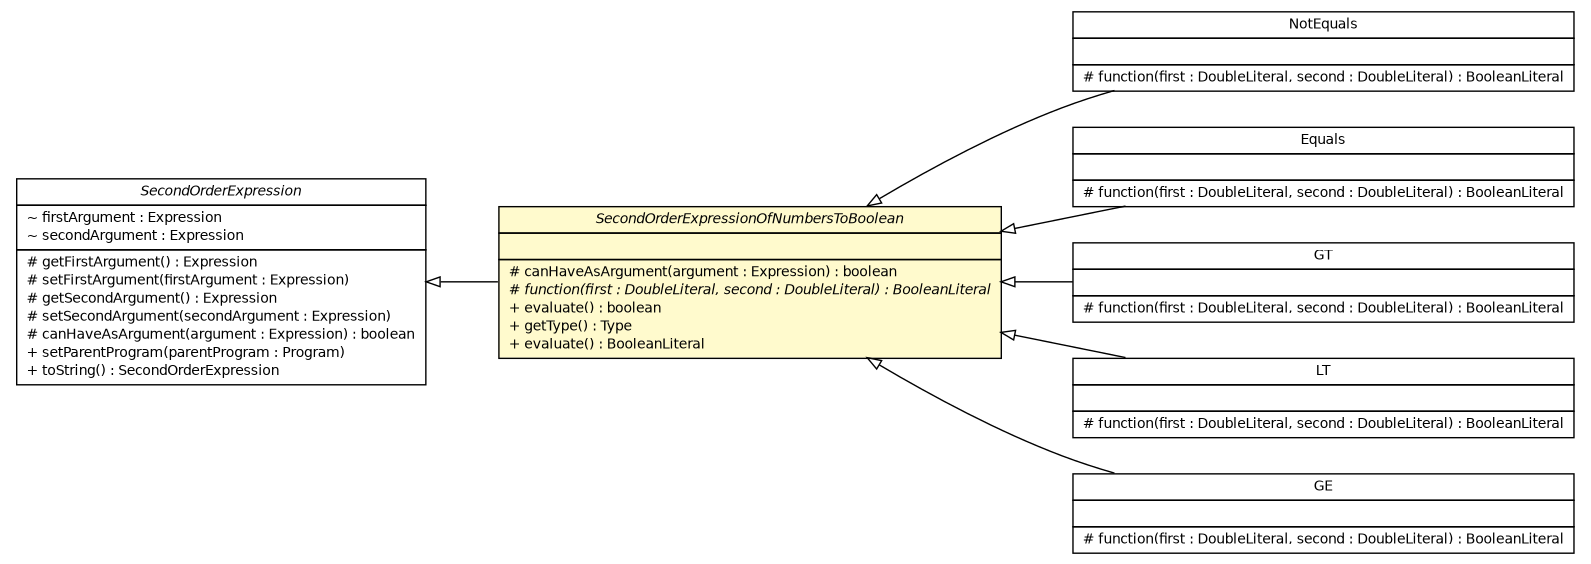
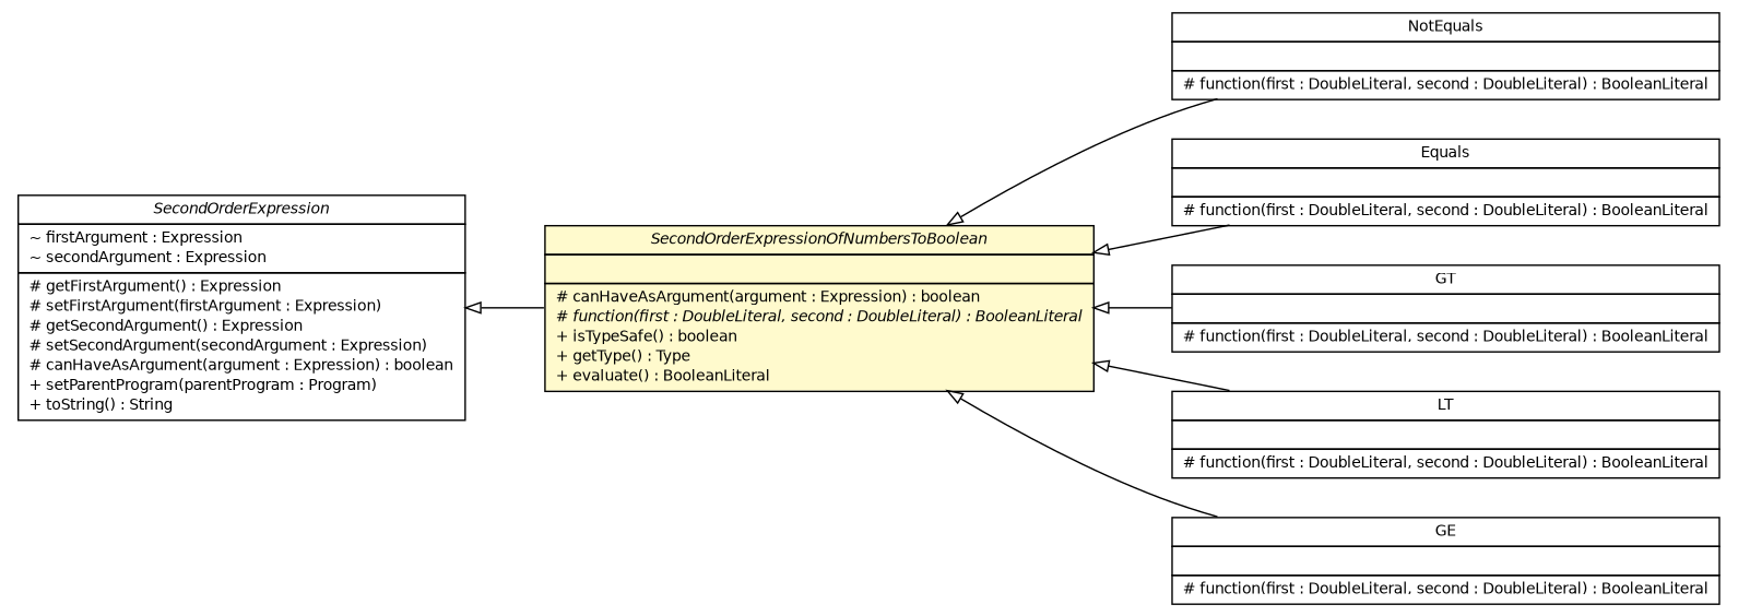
  digraph {
    nodesep=0.25
    rankdir=LR
    ranksep=0.5
    node [fontcolor=black fontname=Helvetica fontsize=10.0 shape=plaintext]
    edge [arrowtail=empty dir=back fontname=Helvetica fontsize=10 headport=p labelfontname=Helvetica labelfontsize=10 tailport=p]
    n1 [label=<<table title="model.programs.parsing.language.expression.second_order.NotEquals" border="0" cellborder="1" cellspacing="0" cellpadding="2" port="p" href="./NotEquals.html"> 		<tr><td><table border="0" cellspacing="0" cellpadding="1"> <tr><td align="center" balign="center"> NotEquals </td></tr> 		</table></td></tr> 		<tr><td><table border="0" cellspacing="0" cellpadding="1"> <tr><td align="left" balign="left">  </td></tr> 		</table></td></tr> 		<tr><td><table border="0" cellspacing="0" cellpadding="1"> <tr><td align="left" balign="left"> # function(first : DoubleLiteral, second : DoubleLiteral) : BooleanLiteral </td></tr> 		</table></td></tr> 		</table>>]
    n2 [label=<<table title="model.programs.parsing.language.expression.second_order.Equals" border="0" cellborder="1" cellspacing="0" cellpadding="2" port="p" href="./Equals.html"> 		<tr><td><table border="0" cellspacing="0" cellpadding="1"> <tr><td align="center" balign="center"> Equals </td></tr> 		</table></td></tr> 		<tr><td><table border="0" cellspacing="0" cellpadding="1"> <tr><td align="left" balign="left">  </td></tr> 		</table></td></tr> 		<tr><td><table border="0" cellspacing="0" cellpadding="1"> <tr><td align="left" balign="left"> # function(first : DoubleLiteral, second : DoubleLiteral) : BooleanLiteral </td></tr> 		</table></td></tr> 		</table>>]
-   n3 [label=<<table title="model.programs.parsing.language.expression.second_order.SecondOrderExpression" border="0" cellborder="1" cellspacing="0" cellpadding="2" port="p" href="./SecondOrderExpression.html"> 		<tr><td><table border="0" cellspacing="0" cellpadding="1"> <tr><td align="center" balign="center"><font face="Helvetica-Oblique"> SecondOrderExpression </font></td></tr> 		</table></td></tr> 		<tr><td><table border="0" cellspacing="0" cellpadding="1"> <tr><td align="left" balign="left"> ~ firstArgument : Expression </td></tr> <tr><td align="left" balign="left"> ~ secondArgument : Expression </td></tr> 		</table></td></tr> 		<tr><td><table border="0" cellspacing="0" cellpadding="1"> <tr><td align="left" balign="left"> # getFirstArgument() : Expression </td></tr> <tr><td align="left" balign="left"> # setFirstArgument(firstArgument : Expression) </td></tr> <tr><td align="left" balign="left"> # getSecondArgument() : Expression </td></tr> <tr><td align="left" balign="left"> # setSecondArgument(secondArgument : Expression) </td></tr> <tr><td align="left" balign="left"> # canHaveAsArgument(argument : Expression) : boolean </td></tr> <tr><td align="left" balign="left"> + setParentProgram(parentProgram : Program) </td></tr> <tr><td align="left" balign="left"> + toString() : SecondOrderExpression </td></tr> 		</table></td></tr> 		</table>>]
-   n4 [label=<<table title="model.programs.parsing.language.expression.second_order.SecondOrderExpressionOfNumbersToBoolean" border="0" cellborder="1" cellspacing="0" cellpadding="2" port="p" bgcolor="lemonChiffon" href="./SecondOrderExpressionOfNumbersToBoolean.html"> 		<tr><td><table border="0" cellspacing="0" cellpadding="1"> <tr><td align="center" balign="center"><font face="Helvetica-Oblique"> SecondOrderExpressionOfNumbersToBoolean </font></td></tr> 		</table></td></tr> 		<tr><td><table border="0" cellspacing="0" cellpadding="1"> <tr><td align="left" balign="left">  </td></tr> 		</table></td></tr> 		<tr><td><table border="0" cellspacing="0" cellpadding="1"> <tr><td align="left" balign="left"> # canHaveAsArgument(argument : Expression) : boolean </td></tr> <tr><td align="left" balign="left"><font face="Helvetica-Oblique" point-size="10.0"> # function(first : DoubleLiteral, second : DoubleLiteral) : BooleanLiteral </font></td></tr> <tr><td align="left" balign="left"> + evaluate() : boolean </td></tr> <tr><td align="left" balign="left"> + getType() : Type </td></tr> <tr><td align="left" balign="left"> + evaluate() : BooleanLiteral </td></tr> 		</table></td></tr> 		</table>>]
+   n3 [label=<<table title="model.programs.parsing.language.expression.second_order.SecondOrderExpression" border="0" cellborder="1" cellspacing="0" cellpadding="2" port="p" href="./SecondOrderExpression.html"> 		<tr><td><table border="0" cellspacing="0" cellpadding="1"> <tr><td align="center" balign="center"><font face="Helvetica-Oblique"> SecondOrderExpression </font></td></tr> 		</table></td></tr> 		<tr><td><table border="0" cellspacing="0" cellpadding="1"> <tr><td align="left" balign="left"> ~ firstArgument : Expression </td></tr> <tr><td align="left" balign="left"> ~ secondArgument : Expression </td></tr> 		</table></td></tr> 		<tr><td><table border="0" cellspacing="0" cellpadding="1"> <tr><td align="left" balign="left"> # getFirstArgument() : Expression </td></tr> <tr><td align="left" balign="left"> # setFirstArgument(firstArgument : Expression) </td></tr> <tr><td align="left" balign="left"> # getSecondArgument() : Expression </td></tr> <tr><td align="left" balign="left"> # setSecondArgument(secondArgument : Expression) </td></tr> <tr><td align="left" balign="left"> # canHaveAsArgument(argument : Expression) : boolean </td></tr> <tr><td align="left" balign="left"> + setParentProgram(parentProgram : Program) </td></tr> <tr><td align="left" balign="left"> + toString() : String </td></tr> 		</table></td></tr> 		</table>>]
+   n4 [label=<<table title="model.programs.parsing.language.expression.second_order.SecondOrderExpressionOfNumbersToBoolean" border="0" cellborder="1" cellspacing="0" cellpadding="2" port="p" bgcolor="lemonChiffon" href="./SecondOrderExpressionOfNumbersToBoolean.html"> 		<tr><td><table border="0" cellspacing="0" cellpadding="1"> <tr><td align="center" balign="center"><font face="Helvetica-Oblique"> SecondOrderExpressionOfNumbersToBoolean </font></td></tr> 		</table></td></tr> 		<tr><td><table border="0" cellspacing="0" cellpadding="1"> <tr><td align="left" balign="left">  </td></tr> 		</table></td></tr> 		<tr><td><table border="0" cellspacing="0" cellpadding="1"> <tr><td align="left" balign="left"> # canHaveAsArgument(argument : Expression) : boolean </td></tr> <tr><td align="left" balign="left"><font face="Helvetica-Oblique" point-size="10.0"> # function(first : DoubleLiteral, second : DoubleLiteral) : BooleanLiteral </font></td></tr> <tr><td align="left" balign="left"> + isTypeSafe() : boolean </td></tr> <tr><td align="left" balign="left"> + getType() : Type </td></tr> <tr><td align="left" balign="left"> + evaluate() : BooleanLiteral </td></tr> 		</table></td></tr> 		</table>>]
    n5 [label=<<table title="model.programs.parsing.language.expression.second_order.GT" border="0" cellborder="1" cellspacing="0" cellpadding="2" port="p" href="./GT.html"> 		<tr><td><table border="0" cellspacing="0" cellpadding="1"> <tr><td align="center" balign="center"> GT </td></tr> 		</table></td></tr> 		<tr><td><table border="0" cellspacing="0" cellpadding="1"> <tr><td align="left" balign="left">  </td></tr> 		</table></td></tr> 		<tr><td><table border="0" cellspacing="0" cellpadding="1"> <tr><td align="left" balign="left"> # function(first : DoubleLiteral, second : DoubleLiteral) : BooleanLiteral </td></tr> 		</table></td></tr> 		</table>>]
    n6 [label=<<table title="model.programs.parsing.language.expression.second_order.LT" border="0" cellborder="1" cellspacing="0" cellpadding="2" port="p" href="./LT.html"> 		<tr><td><table border="0" cellspacing="0" cellpadding="1"> <tr><td align="center" balign="center"> LT </td></tr> 		</table></td></tr> 		<tr><td><table border="0" cellspacing="0" cellpadding="1"> <tr><td align="left" balign="left">  </td></tr> 		</table></td></tr> 		<tr><td><table border="0" cellspacing="0" cellpadding="1"> <tr><td align="left" balign="left"> # function(first : DoubleLiteral, second : DoubleLiteral) : BooleanLiteral </td></tr> 		</table></td></tr> 		</table>>]
    n7 [label=<<table title="model.programs.parsing.language.expression.second_order.GE" border="0" cellborder="1" cellspacing="0" cellpadding="2" port="p" href="./GE.html"> 		<tr><td><table border="0" cellspacing="0" cellpadding="1"> <tr><td align="center" balign="center"> GE </td></tr> 		</table></td></tr> 		<tr><td><table border="0" cellspacing="0" cellpadding="1"> <tr><td align="left" balign="left">  </td></tr> 		</table></td></tr> 		<tr><td><table border="0" cellspacing="0" cellpadding="1"> <tr><td align="left" balign="left"> # function(first : DoubleLiteral, second : DoubleLiteral) : BooleanLiteral </td></tr> 		</table></td></tr> 		</table>>]
    n3 -> n4
    n4 -> n1
    n4 -> n2
    n4 -> n5
    n4 -> n6
    n4 -> n7
  }
